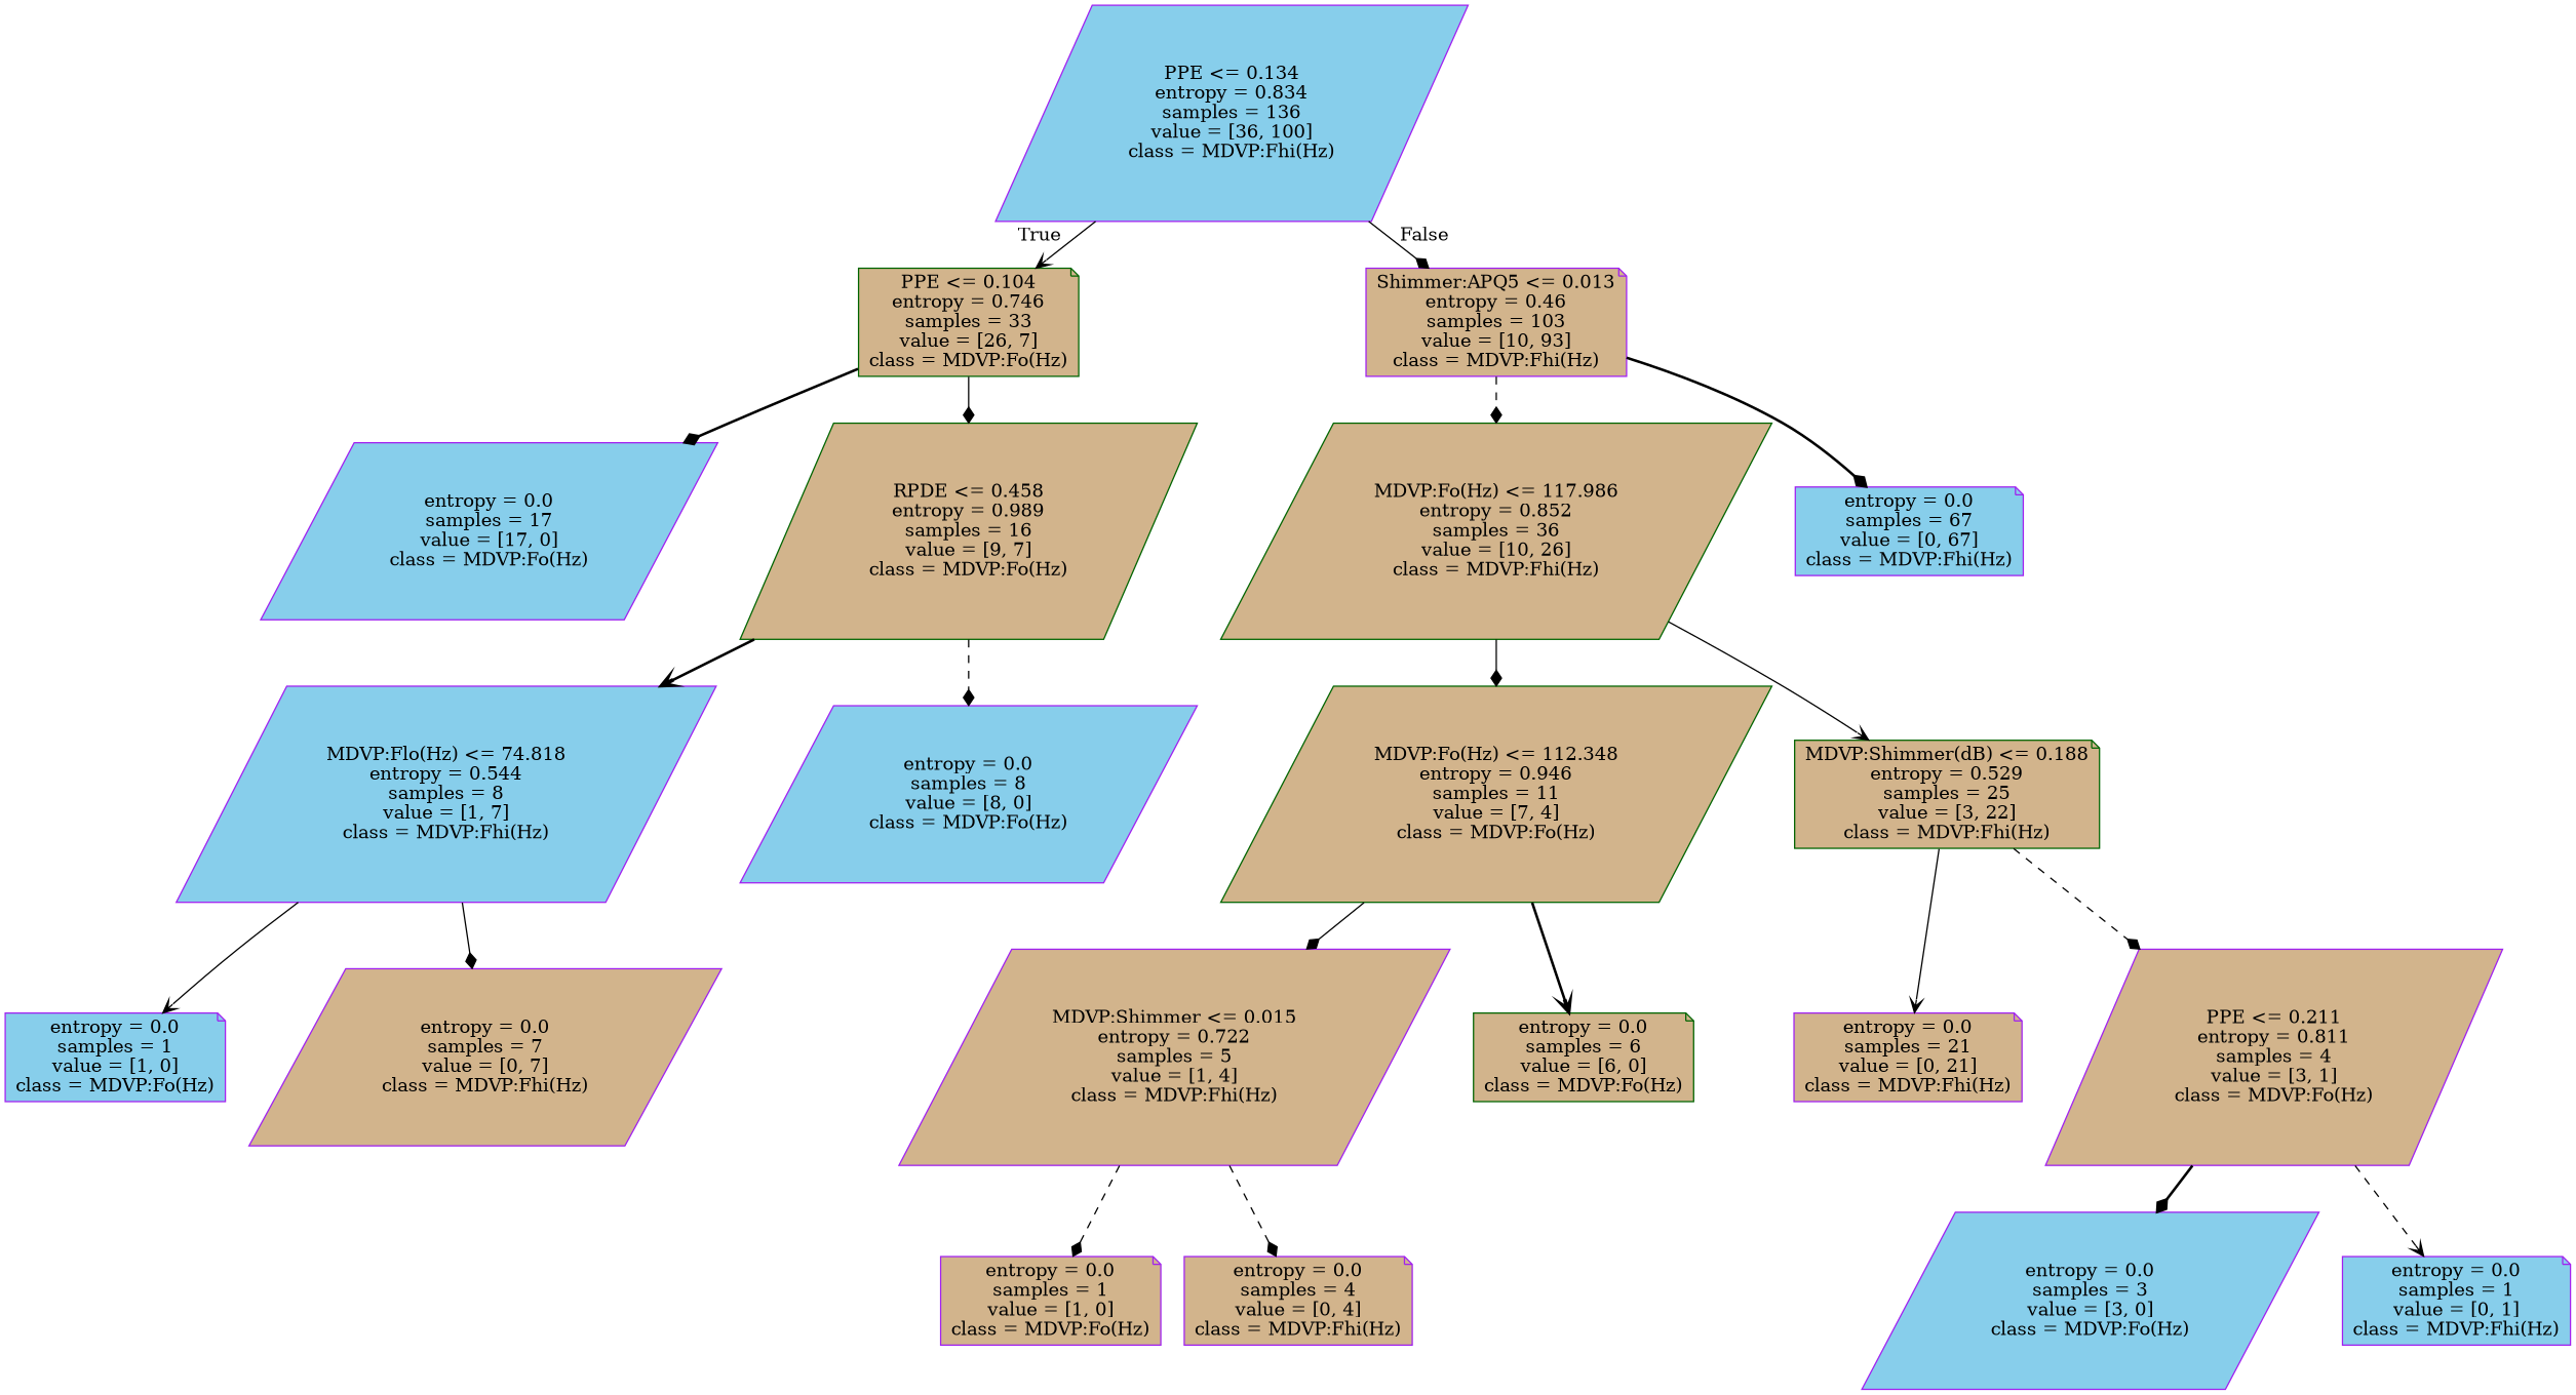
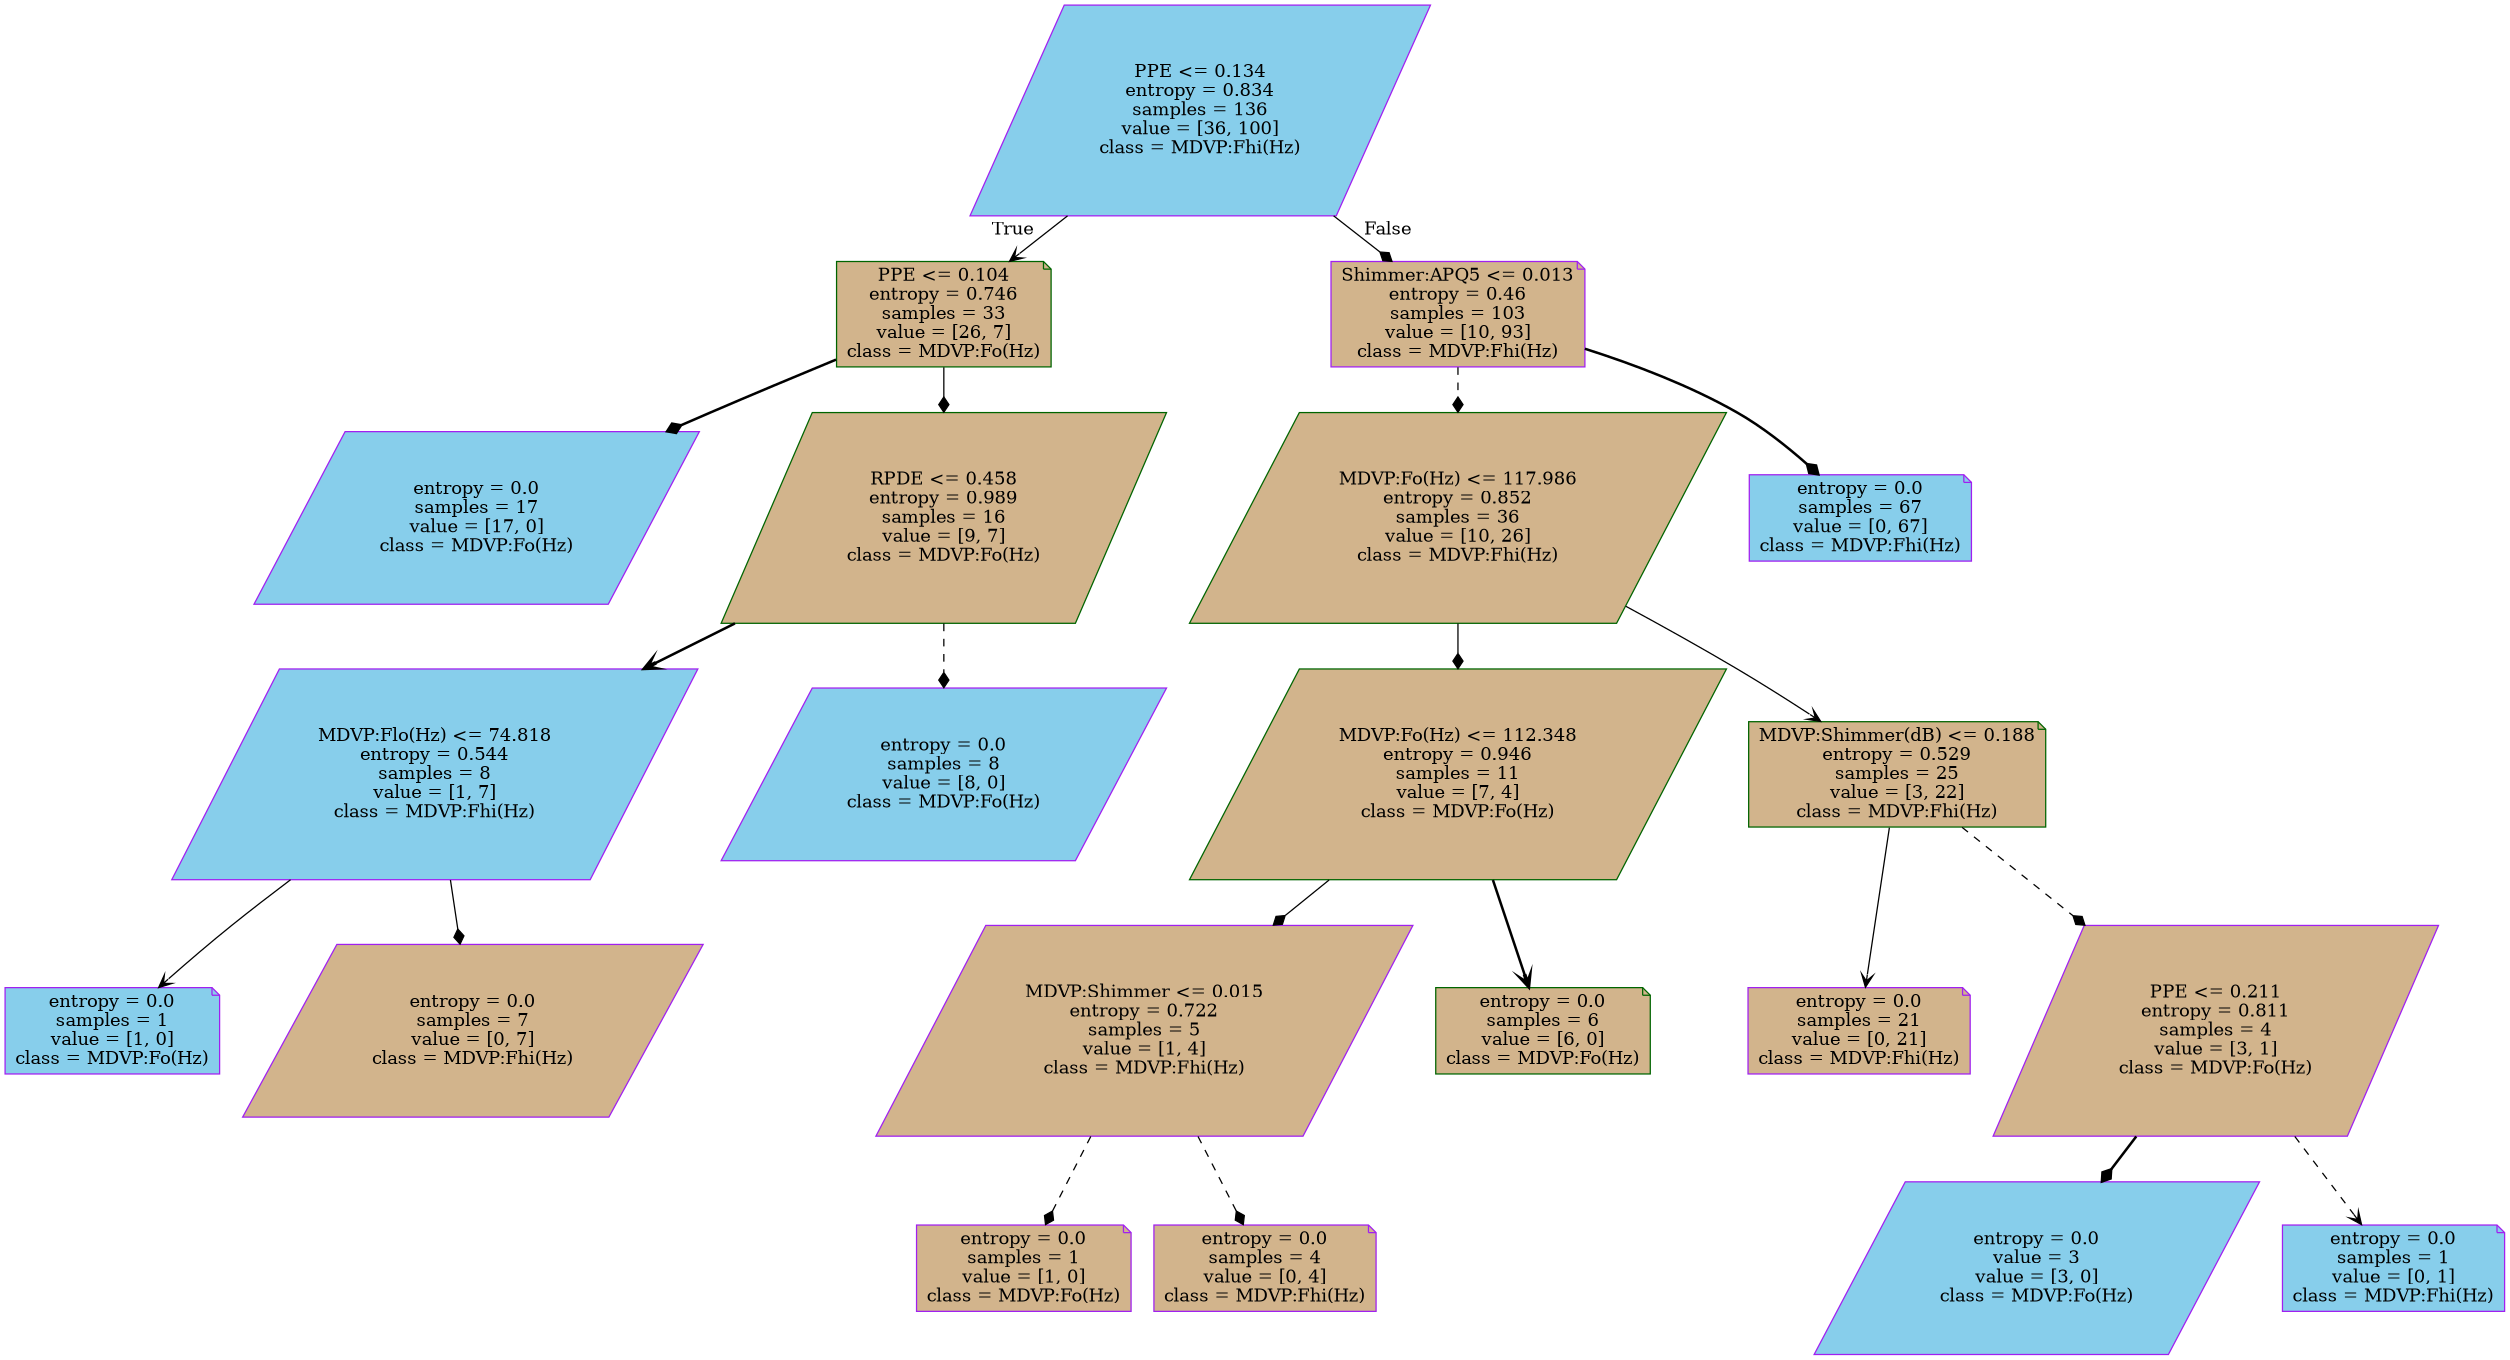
  digraph {
    node [shape=parallelogram style=filled fillcolor=tan color=purple]
    edge [style=solid arrowhead=diamond]
    n1 [label="PPE <= 0.134\nentropy = 0.834\nsamples = 136\nvalue = [36, 100]\nclass = MDVP:Fhi(Hz)" fillcolor=skyblue]
    n2 [label="PPE <= 0.104\nentropy = 0.746\nsamples = 33\nvalue = [26, 7]\nclass = MDVP:Fo(Hz)" shape=note color=darkgreen]
    n3 [label="Shimmer:APQ5 <= 0.013\nentropy = 0.46\nsamples = 103\nvalue = [10, 93]\nclass = MDVP:Fhi(Hz)" shape=note]
    n4 [label="entropy = 0.0\nsamples = 17\nvalue = [17, 0]\nclass = MDVP:Fo(Hz)" fillcolor=skyblue]
    n5 [label="RPDE <= 0.458\nentropy = 0.989\nsamples = 16\nvalue = [9, 7]\nclass = MDVP:Fo(Hz)" color=darkgreen]
    n6 [label="MDVP:Flo(Hz) <= 74.818\nentropy = 0.544\nsamples = 8\nvalue = [1, 7]\nclass = MDVP:Fhi(Hz)" fillcolor=skyblue]
    n7 [label="entropy = 0.0\nsamples = 8\nvalue = [8, 0]\nclass = MDVP:Fo(Hz)" fillcolor=skyblue]
    n8 [label="entropy = 0.0\nsamples = 1\nvalue = [1, 0]\nclass = MDVP:Fo(Hz)" shape=note fillcolor=skyblue]
    n9 [label="entropy = 0.0\nsamples = 7\nvalue = [0, 7]\nclass = MDVP:Fhi(Hz)"]
    n10 [label="MDVP:Fo(Hz) <= 117.986\nentropy = 0.852\nsamples = 36\nvalue = [10, 26]\nclass = MDVP:Fhi(Hz)" color=darkgreen]
    n11 [label="entropy = 0.0\nsamples = 67\nvalue = [0, 67]\nclass = MDVP:Fhi(Hz)" shape=note fillcolor=skyblue]
    n12 [label="MDVP:Fo(Hz) <= 112.348\nentropy = 0.946\nsamples = 11\nvalue = [7, 4]\nclass = MDVP:Fo(Hz)" color=darkgreen]
    n13 [label="MDVP:Shimmer(dB) <= 0.188\nentropy = 0.529\nsamples = 25\nvalue = [3, 22]\nclass = MDVP:Fhi(Hz)" shape=note color=darkgreen]
    n14 [label="MDVP:Shimmer <= 0.015\nentropy = 0.722\nsamples = 5\nvalue = [1, 4]\nclass = MDVP:Fhi(Hz)"]
    n15 [label="entropy = 0.0\nsamples = 6\nvalue = [6, 0]\nclass = MDVP:Fo(Hz)" shape=note color=darkgreen]
    n16 [label="entropy = 0.0\nsamples = 1\nvalue = [1, 0]\nclass = MDVP:Fo(Hz)" shape=note]
    n17 [label="entropy = 0.0\nsamples = 4\nvalue = [0, 4]\nclass = MDVP:Fhi(Hz)" shape=note]
    n18 [label="entropy = 0.0\nsamples = 21\nvalue = [0, 21]\nclass = MDVP:Fhi(Hz)" shape=note]
    n19 [label="PPE <= 0.211\nentropy = 0.811\nsamples = 4\nvalue = [3, 1]\nclass = MDVP:Fo(Hz)"]
-   n20 [label="entropy = 0.0\nsamples = 3\nvalue = [3, 0]\nclass = MDVP:Fo(Hz)" fillcolor=skyblue]
+   n20 [label="entropy = 0.0\nvalue = 3\nvalue = [3, 0]\nclass = MDVP:Fo(Hz)" fillcolor=skyblue]
    n21 [label="entropy = 0.0\nsamples = 1\nvalue = [0, 1]\nclass = MDVP:Fhi(Hz)" shape=note fillcolor=skyblue]
    n1 -> n2 [headlabel=True labelangle=45 labeldistance=2.5 arrowhead=vee]
    n1 -> n3 [headlabel=False labelangle=-45 labeldistance=2.5]
    n2 -> n4 [style=bold]
    n2 -> n5
    n3 -> n10 [style=dashed]
    n3 -> n11 [style=bold]
    n5 -> n6 [style=bold arrowhead=vee]
    n5 -> n7 [style=dashed]
    n6 -> n8 [arrowhead=vee]
    n6 -> n9
    n10 -> n12
    n10 -> n13 [arrowhead=vee]
    n12 -> n14
    n12 -> n15 [style=bold arrowhead=vee]
    n13 -> n18 [arrowhead=vee]
    n13 -> n19 [style=dashed]
    n14 -> n16 [style=dashed]
    n14 -> n17 [style=dashed]
    n19 -> n20 [style=bold]
    n19 -> n21 [style=dashed arrowhead=vee]
  }
